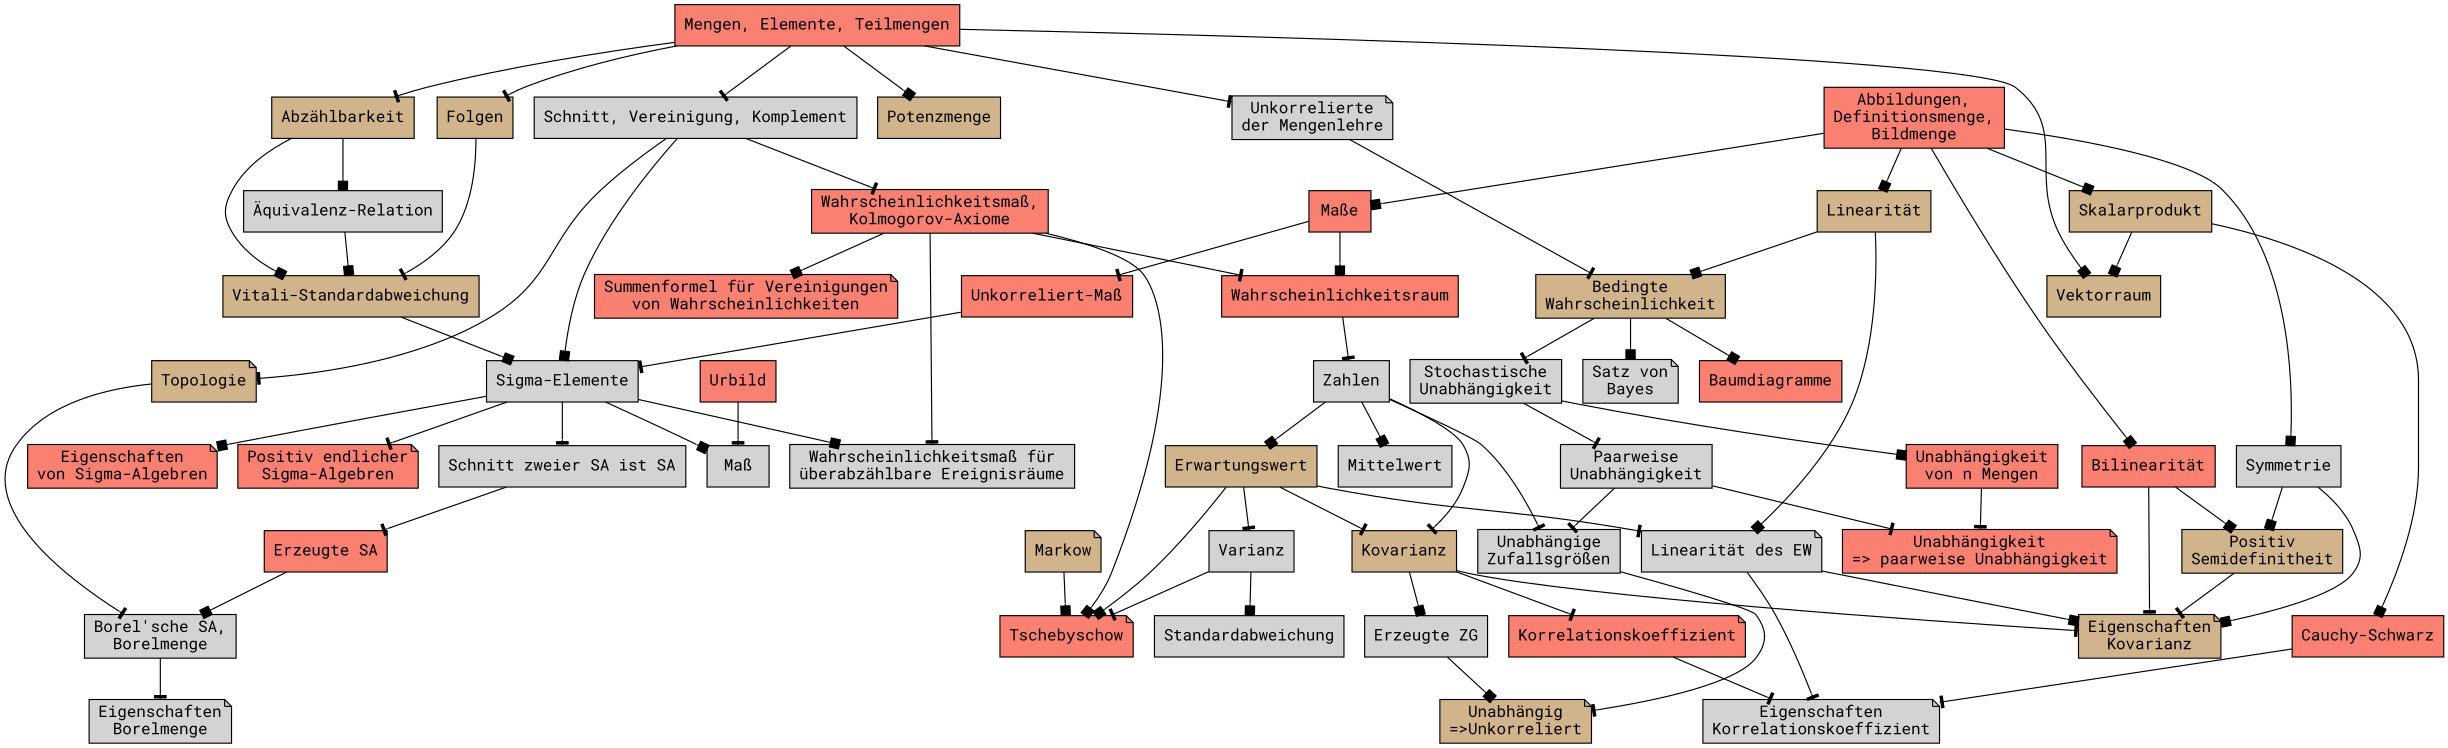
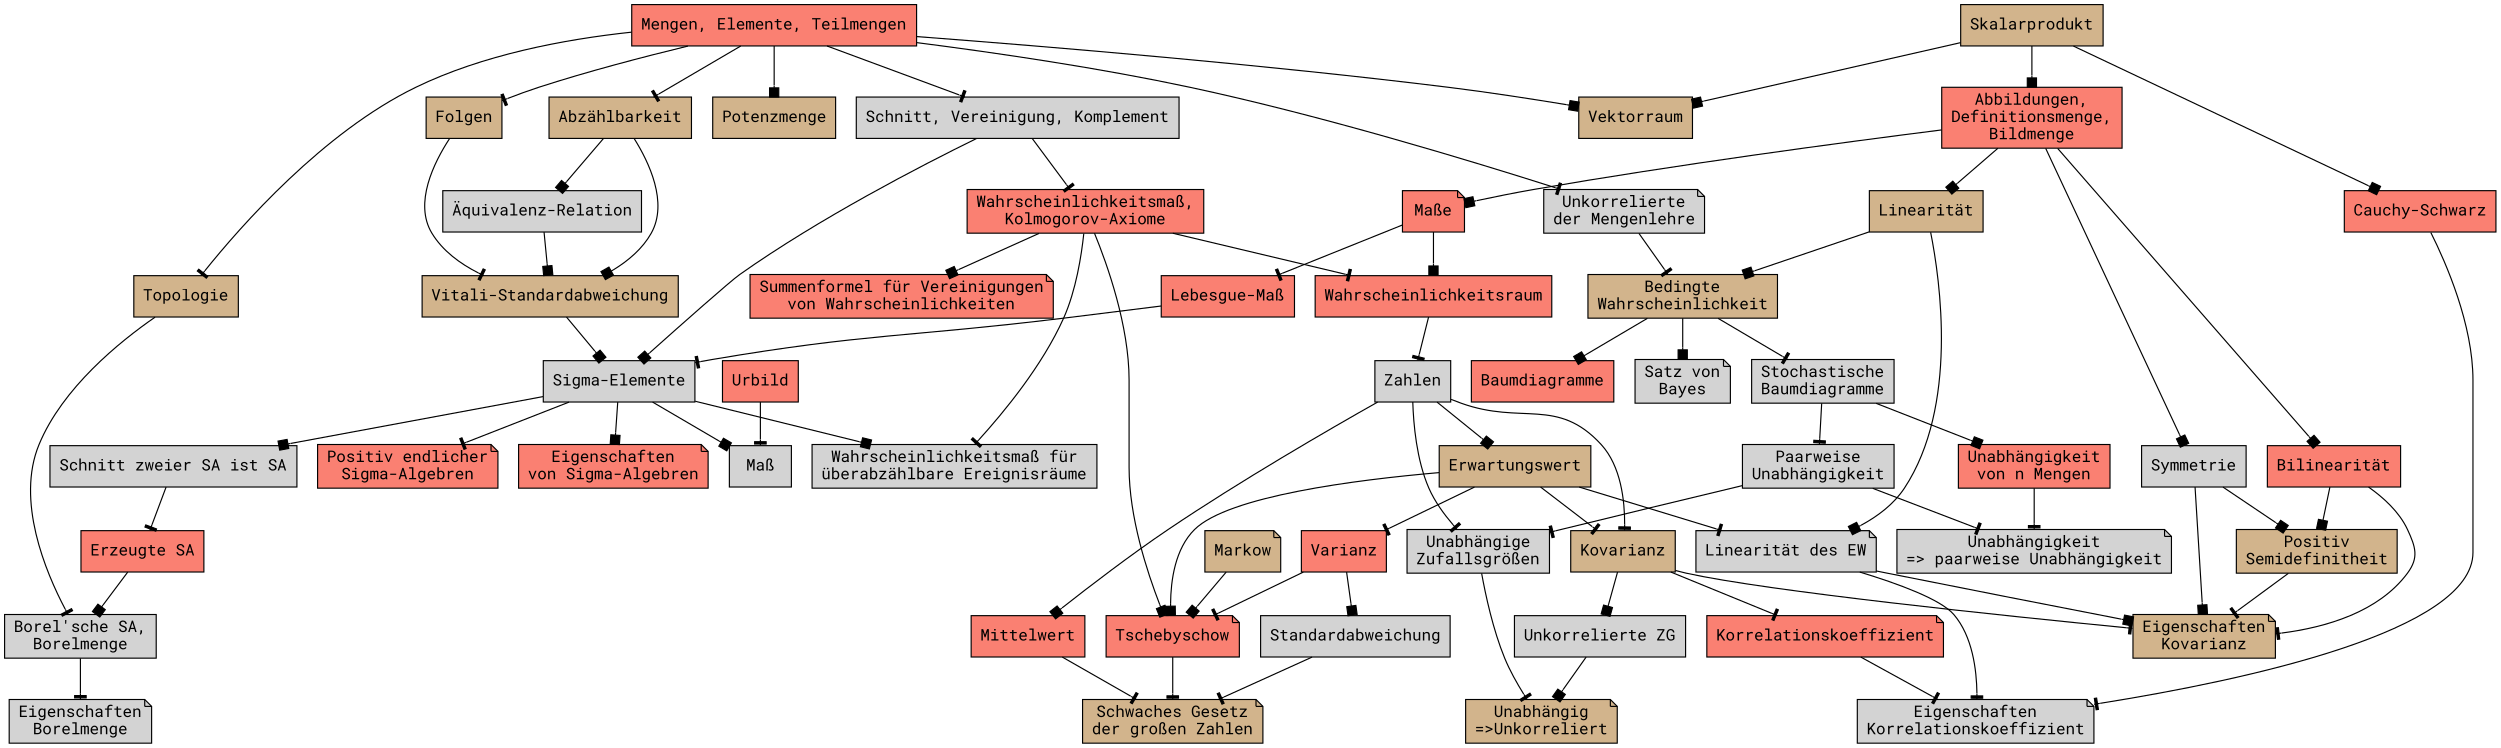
  digraph {
    fontname="Roboto Mono"
    node [fillcolor=lightgrey fontname="Roboto Mono" shape=box style=filled]
    edge [arrowhead=tee fontname="Roboto Mono"]
    n1 [fillcolor=salmon label="Mengen, Elemente, Teilmengen"]
    n2 [fillcolor=tan label=Potenzmenge]
    n3 [label="Schnitt, Vereinigung, Komplement"]
    n4 [label="Unkorrelierte\nder Mengenlehre" shape=note]
    n5 [fillcolor=tan label=Vektorraum]
    n6 [fillcolor=tan label="Abzählbarkeit"]
    n7 [fillcolor=tan label=Folgen]
-   n8 [fillcolor=tan label=Topologie shape=note]
+   n8 [fillcolor=tan label=Topologie]
    n9 [fillcolor=salmon label="Abbildungen,\nDefinitionsmenge,\nBildmenge"]
    n10 [fillcolor=salmon label="Bilinearität"]
    n11 [label=Symmetrie]
    n12 [fillcolor=tan label="Linearität"]
    n13 [fillcolor=tan label=Skalarprodukt]
-   n14 [fillcolor=salmon label="Maße"]
+   n14 [fillcolor=salmon label="Maße" shape=note]
    n15 [fillcolor=salmon label="Wahrscheinlichkeitsmaß,\nKolmogorov-Axiome"]
    n16 [label="Sigma-Elemente"]
    n17 [fillcolor=tan label="Bedingte\nWahrscheinlichkeit"]
    n18 [label="Äquivalenz-Relation"]
    n19 [fillcolor=tan label="Vitali-Standardabweichung"]
    n20 [label="Borel'sche SA,\nBorelmenge"]
    n21 [fillcolor=tan label="Eigenschaften\nKovarianz" shape=note]
    n22 [fillcolor=tan label="Positiv\nSemidefinitheit"]
    n23 [label="Linearität des EW" shape=note]
    n24 [fillcolor=salmon label="Cauchy-Schwarz"]
    n25 [fillcolor=salmon label=Wahrscheinlichkeitsraum]
-   n26 [fillcolor=salmon label="Unkorreliert-Maß"]
+   n26 [fillcolor=salmon label="Lebesgue-Maß"]
    n27 [fillcolor=salmon label=Urbild]
    n28 [label="Maß"]
    n29 [fillcolor=salmon label="Summenformel für Vereinigungen\nvon Wahrscheinlichkeiten" shape=note]
    n30 [fillcolor=salmon label=Tschebyschow shape=note]
    n31 [label="Wahrscheinlichkeitsmaß für\nüberabzählbare Ereignisräume"]
    n32 [fillcolor=salmon label="Positiv endlicher\nSigma-Algebren" shape=note]
    n33 [fillcolor=salmon label="Eigenschaften\nvon Sigma-Algebren" shape=note]
    n34 [label="Schnitt zweier SA ist SA"]
-   n35 [label="Stochastische\nUnabhängigkeit"]
+   n35 [label="Stochastische\nBaumdiagramme"]
    n36 [label="Satz von\nBayes" shape=note]
    n37 [fillcolor=salmon label=Baumdiagramme]
    n38 [label=Zahlen]
+   n39 [fillcolor=tan label="Schwaches Gesetz\nder großen Zahlen" shape=note]
    n40 [label="Paarweise\nUnabhängigkeit"]
    n41 [fillcolor=salmon label="Unabhängigkeit\nvon n Mengen"]
    n42 [label="Unabhängige\nZufallsgrößen"]
-   n43 [fillcolor=salmon label="Unabhängigkeit\n=> paarweise Unabhängigkeit" shape=note]
+   n43 [label="Unabhängigkeit\n=> paarweise Unabhängigkeit" shape=note]
    n44 [fillcolor=tan label="Unabhängig\n=>Unkorreliert" shape=note]
    n45 [fillcolor=tan label=Erwartungswert]
    n46 [fillcolor=tan label=Kovarianz]
-   n47 [label=Mittelwert]
-   n48 [label=Varianz]
+   n47 [fillcolor=salmon label=Mittelwert]
+   n48 [fillcolor=salmon label=Varianz]
    n49 [fillcolor=salmon label=Korrelationskoeffizient shape=note]
-   n50 [label="Erzeugte ZG"]
+   n50 [label="Unkorrelierte ZG"]
    n51 [label="Eigenschaften\nKorrelationskoeffizient" shape=note]
    n52 [label=Standardabweichung]
    n53 [fillcolor=tan label=Markow shape=note]
    n54 [fillcolor=salmon label="Erzeugte SA"]
    n55 [label="Eigenschaften\nBorelmenge" shape=note]
    n1 -> n2 [arrowhead=box]
    n1 -> n3
    n1 -> n4
    n1 -> n5 [arrowhead=box]
    n1 -> n6
    n1 -> n7
-   n3 -> n8
+   n1 -> n8
    n3 -> n15
    n3 -> n16 [arrowhead=box]
    n4 -> n17
    n6 -> n18 [arrowhead=box]
    n6 -> n19 [arrowhead=box]
    n7 -> n19
    n8 -> n20
    n9 -> n10 [arrowhead=box]
    n9 -> n11 [arrowhead=box]
    n9 -> n12 [arrowhead=box]
-   n9 -> n13 [arrowhead=box]
+   n13 -> n9 [arrowhead=box]
    n9 -> n14 [arrowhead=box]
    n10 -> n21
    n10 -> n22 [arrowhead=box]
    n11 -> n21 [arrowhead=box]
    n11 -> n22 [arrowhead=box]
    n12 -> n17 [arrowhead=box]
    n12 -> n23 [arrowhead=box]
    n13 -> n5 [arrowhead=box]
    n13 -> n24 [arrowhead=box]
    n14 -> n25 [arrowhead=box]
    n14 -> n26
    n15 -> n25
    n15 -> n29 [arrowhead=box]
    n15 -> n30 [arrowhead=box]
    n15 -> n31
    n16 -> n28 [arrowhead=box]
    n16 -> n31 [arrowhead=box]
    n16 -> n32
    n16 -> n33 [arrowhead=box]
-   n16 -> n34
+   n16 -> n34 [arrowhead=box]
    n17 -> n35
    n17 -> n36 [arrowhead=box]
    n17 -> n37 [arrowhead=box]
    n18 -> n19 [arrowhead=box]
    n19 -> n16 [arrowhead=box]
    n20 -> n55
    n22 -> n21
    n23 -> n21 [arrowhead=box]
    n23 -> n51
    n24 -> n51
    n25 -> n38
    n26 -> n16
    n27 -> n28
+   n30 -> n39
    n34 -> n54
    n35 -> n40
    n35 -> n41 [arrowhead=box]
    n38 -> n42
    n38 -> n45 [arrowhead=box]
    n38 -> n46
    n38 -> n47 [arrowhead=box]
    n40 -> n42
    n40 -> n43
    n41 -> n43
    n42 -> n44
    n45 -> n23
    n45 -> n30 [arrowhead=box]
    n45 -> n46
    n45 -> n48
    n46 -> n21
    n46 -> n49
    n46 -> n50 [arrowhead=box]
+   n47 -> n39
    n48 -> n30
    n48 -> n52 [arrowhead=box]
    n49 -> n51
    n50 -> n44 [arrowhead=box]
+   n52 -> n39
    n53 -> n30 [arrowhead=box]
    n54 -> n20 [arrowhead=box]
  }
